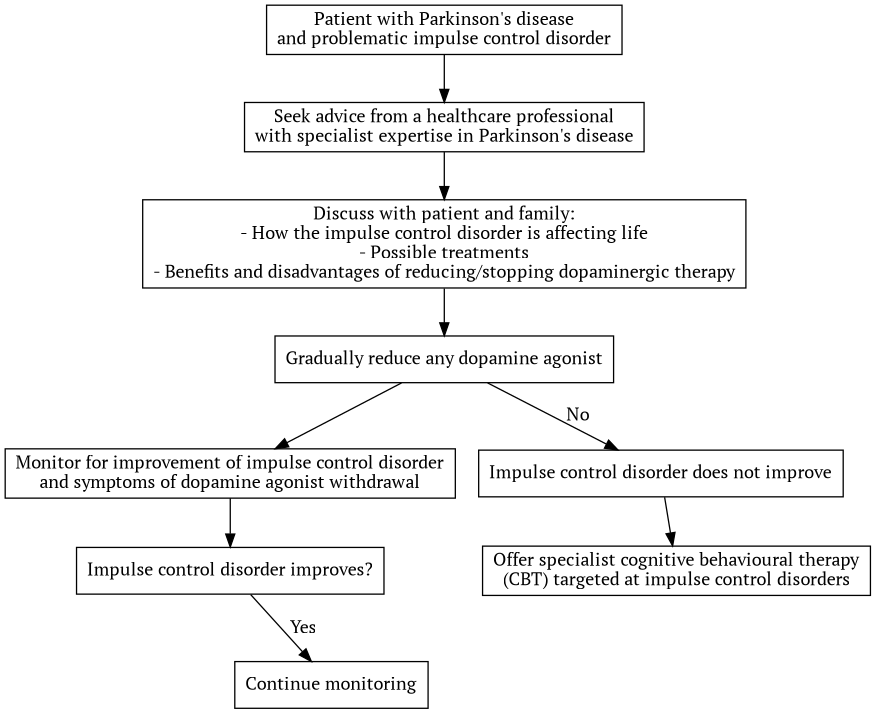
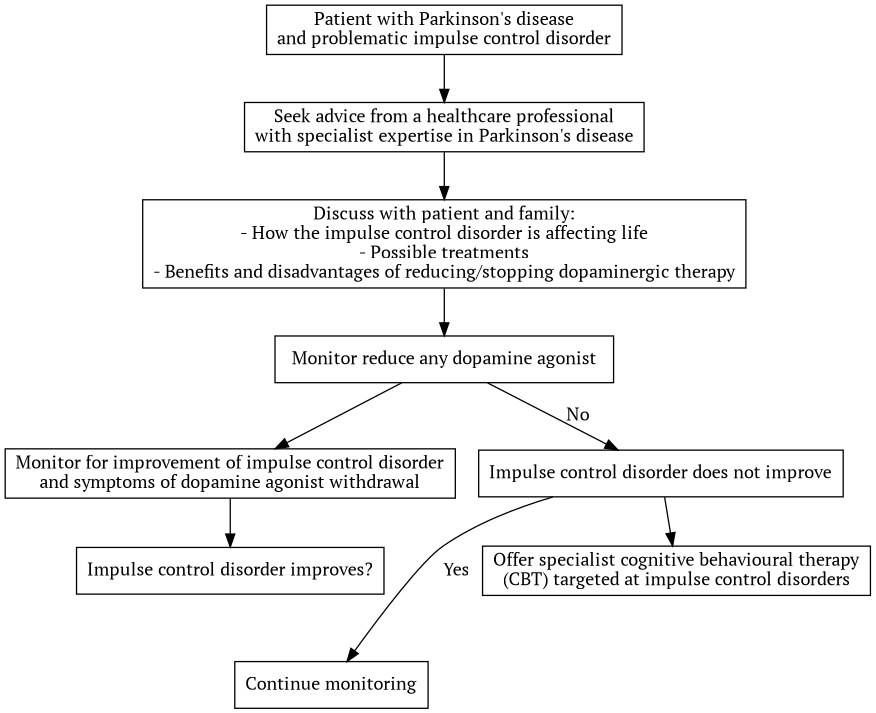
  digraph {
    fontname="PT Serif"
    rankdir=TB
    node [fontname="PT Serif" shape=box]
    edge [fontname="PT Serif"]
    n1 [label="Patient with Parkinson's disease\nand problematic impulse control disorder"]
    n2 [label="Seek advice from a healthcare professional\nwith specialist expertise in Parkinson's disease"]
    n3 [label="Discuss with patient and family:\n- How the impulse control disorder is affecting life\n- Possible treatments\n- Benefits and disadvantages of reducing/stopping dopaminergic therapy"]
-   n4 [label="Gradually reduce any dopamine agonist"]
+   n4 [label="Monitor reduce any dopamine agonist"]
    n5 [label="Monitor for improvement of impulse control disorder\nand symptoms of dopamine agonist withdrawal"]
    n6 [label="Impulse control disorder does not improve"]
    n7 [label="Impulse control disorder improves?"]
    n8 [label="Continue monitoring"]
    n9 [label="Offer specialist cognitive behavioural therapy\n(CBT) targeted at impulse control disorders"]
    n1 -> n2
    n2 -> n3
    n3 -> n4
    n4 -> n5
    n4 -> n6 [label=No]
    n5 -> n7
    n6 -> n9
-   n7 -> n8 [label=Yes]
+   n6 -> n8 [label=Yes]
  }
